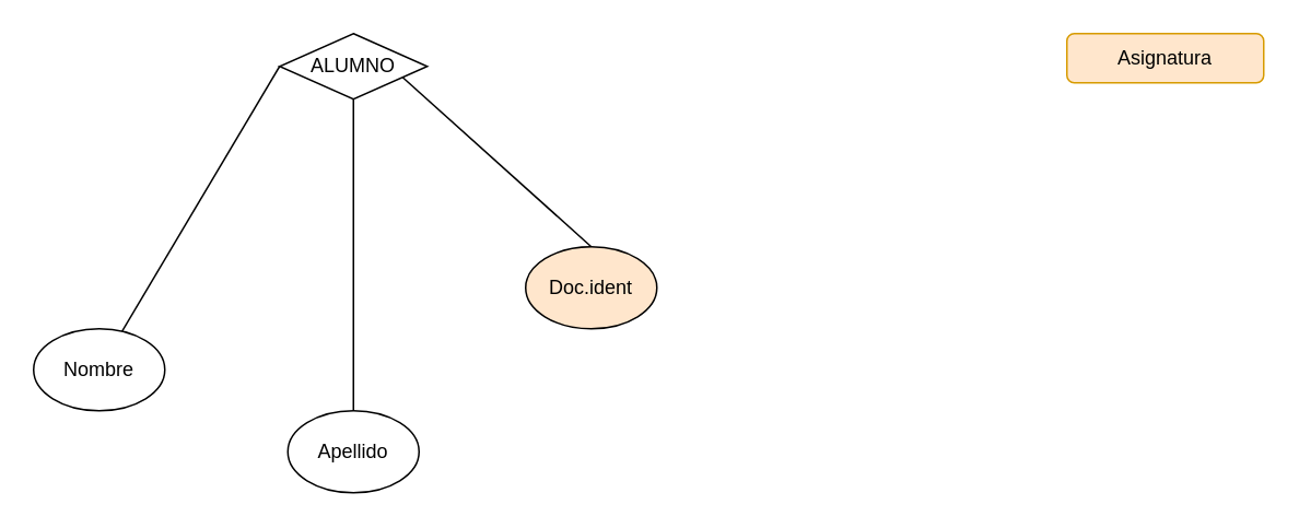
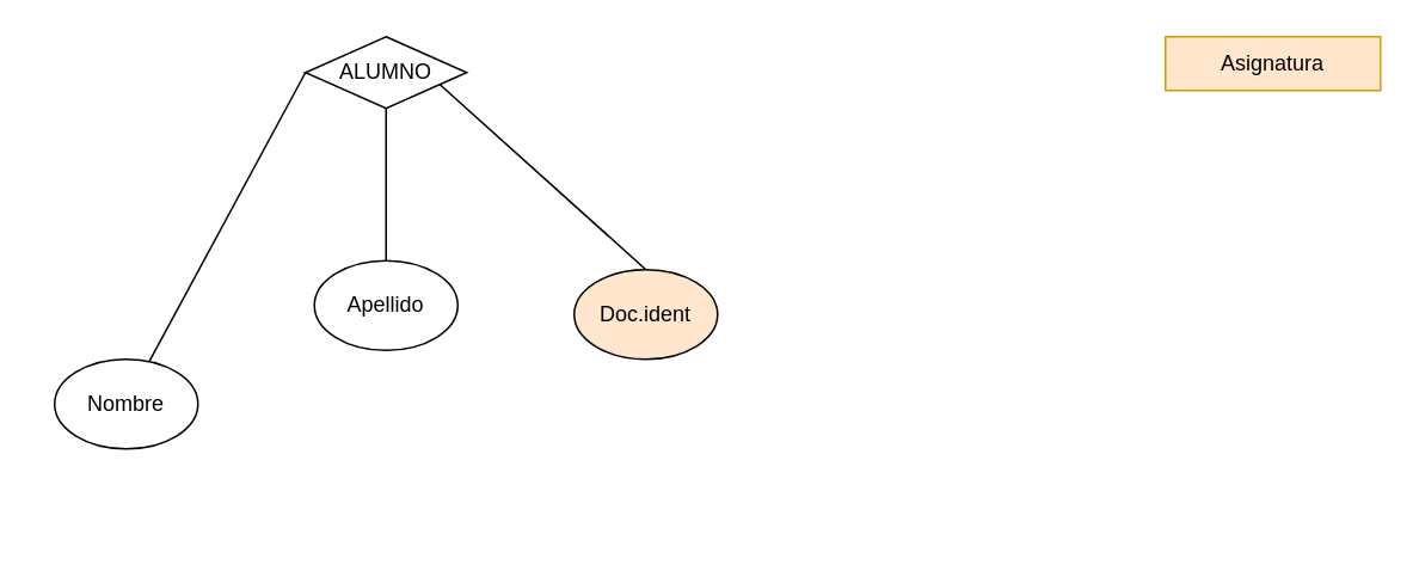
  <mxCell id="0" />
  <mxCell id="1" parent="0" />
  <mxCell id="2" value="ALUMNO" style="rhombus;whiteSpace=wrap;html=1;" vertex="1" parent="1"><mxGeometry x="170" y="20" width="90" height="40" as="geometry" /></mxCell>
- <mxCell id="3" value="Nombre" style="ellipse;whiteSpace=wrap;html=1;" vertex="1" parent="1"><mxGeometry x="20" y="200" width="80" height="50" as="geometry" /></mxCell>
- <mxCell id="4" value="Apellido" style="ellipse;whiteSpace=wrap;html=1;" vertex="1" parent="1"><mxGeometry x="175" y="250" width="80" height="50" as="geometry" /></mxCell>
+ <mxCell id="3" value="Nombre" style="ellipse;whiteSpace=wrap;html=1;" vertex="1" parent="1"><mxGeometry x="30" y="200" width="80" height="50" as="geometry" /></mxCell>
+ <mxCell id="4" value="Apellido" style="ellipse;whiteSpace=wrap;html=1;" vertex="1" parent="1"><mxGeometry x="175" y="145" width="80" height="50" as="geometry" /></mxCell>
  <mxCell id="5" value="Doc.ident" style="ellipse;whiteSpace=wrap;html=1;fillColor=#ffe6cc;" vertex="1" parent="1"><mxGeometry x="320" y="150" width="80" height="50" as="geometry" /></mxCell>
  <mxCell id="6" value="" style="endArrow=none;html=1;rounded=0;entryX=0;entryY=0.5;entryDx=0;entryDy=0;" edge="1" parent="1" source="3" target="2"><mxGeometry width="50" height="50" relative="1" as="geometry"><mxPoint x="280" y="260" as="sourcePoint" /><mxPoint x="330" y="210" as="targetPoint" /><Array as="points" /></mxGeometry></mxCell>
  <mxCell id="7" value="" style="endArrow=none;html=1;rounded=0;entryX=0.5;entryY=1;entryDx=0;entryDy=0;exitX=0.5;exitY=0;exitDx=0;exitDy=0;" edge="1" parent="1" source="4" target="2"><mxGeometry width="50" height="50" relative="1" as="geometry"><mxPoint x="180" y="140" as="sourcePoint" /><mxPoint x="183" y="80" as="targetPoint" /><Array as="points" /></mxGeometry></mxCell>
  <mxCell id="8" value="" style="endArrow=none;html=1;rounded=0;entryX=1;entryY=0.75;entryDx=0;entryDy=0;exitX=0.5;exitY=0;exitDx=0;exitDy=0;" edge="1" parent="1" source="5" target="2"><mxGeometry width="50" height="50" relative="1" as="geometry"><mxPoint x="360" y="150" as="sourcePoint" /><mxPoint x="423" y="58" as="targetPoint" /><Array as="points" /></mxGeometry></mxCell>
- <mxCell id="9" value="Asignatura" style="whiteSpace=wrap;html=1;fillColor=#ffe6cc;strokeColor=#d79b00;rounded=1;" vertex="1" parent="1"><mxGeometry x="650" y="20" width="120" height="30" as="geometry" /></mxCell>
+ <mxCell id="9" value="Asignatura" style="rounded=0;whiteSpace=wrap;html=1;fillColor=#ffe6cc;strokeColor=#d79b00;" vertex="1" parent="1"><mxGeometry x="650" y="20" width="120" height="30" as="geometry" /></mxCell>
